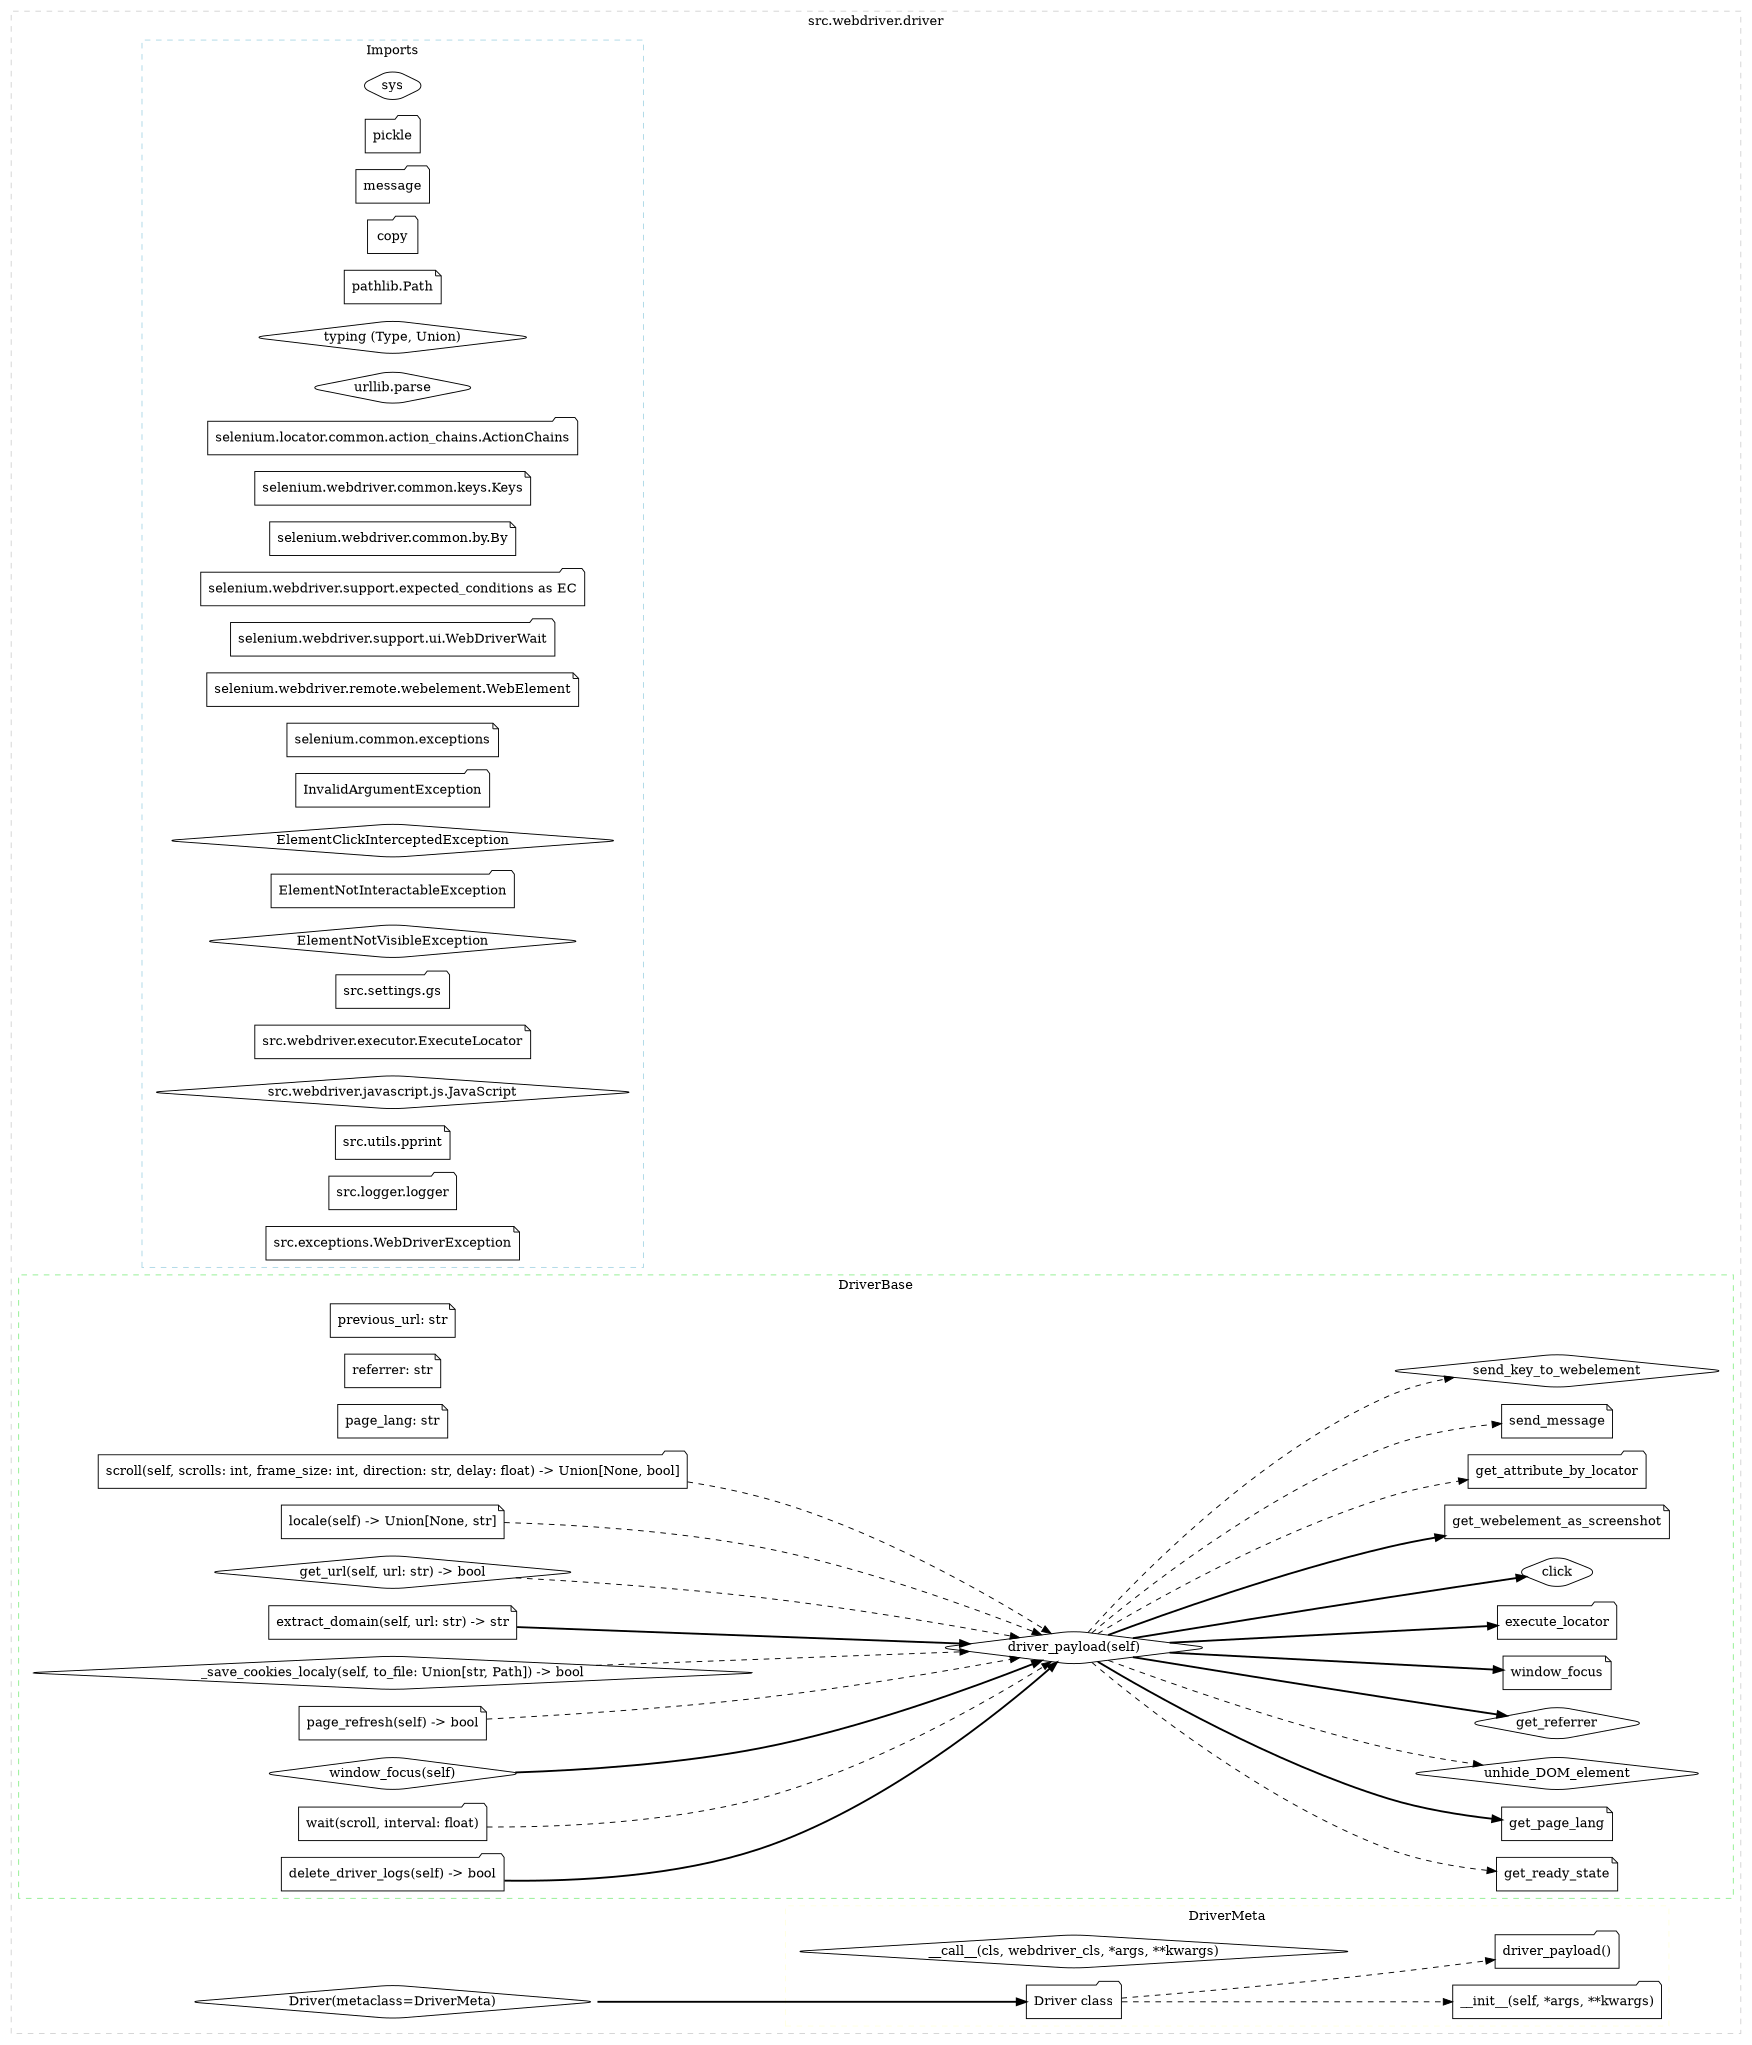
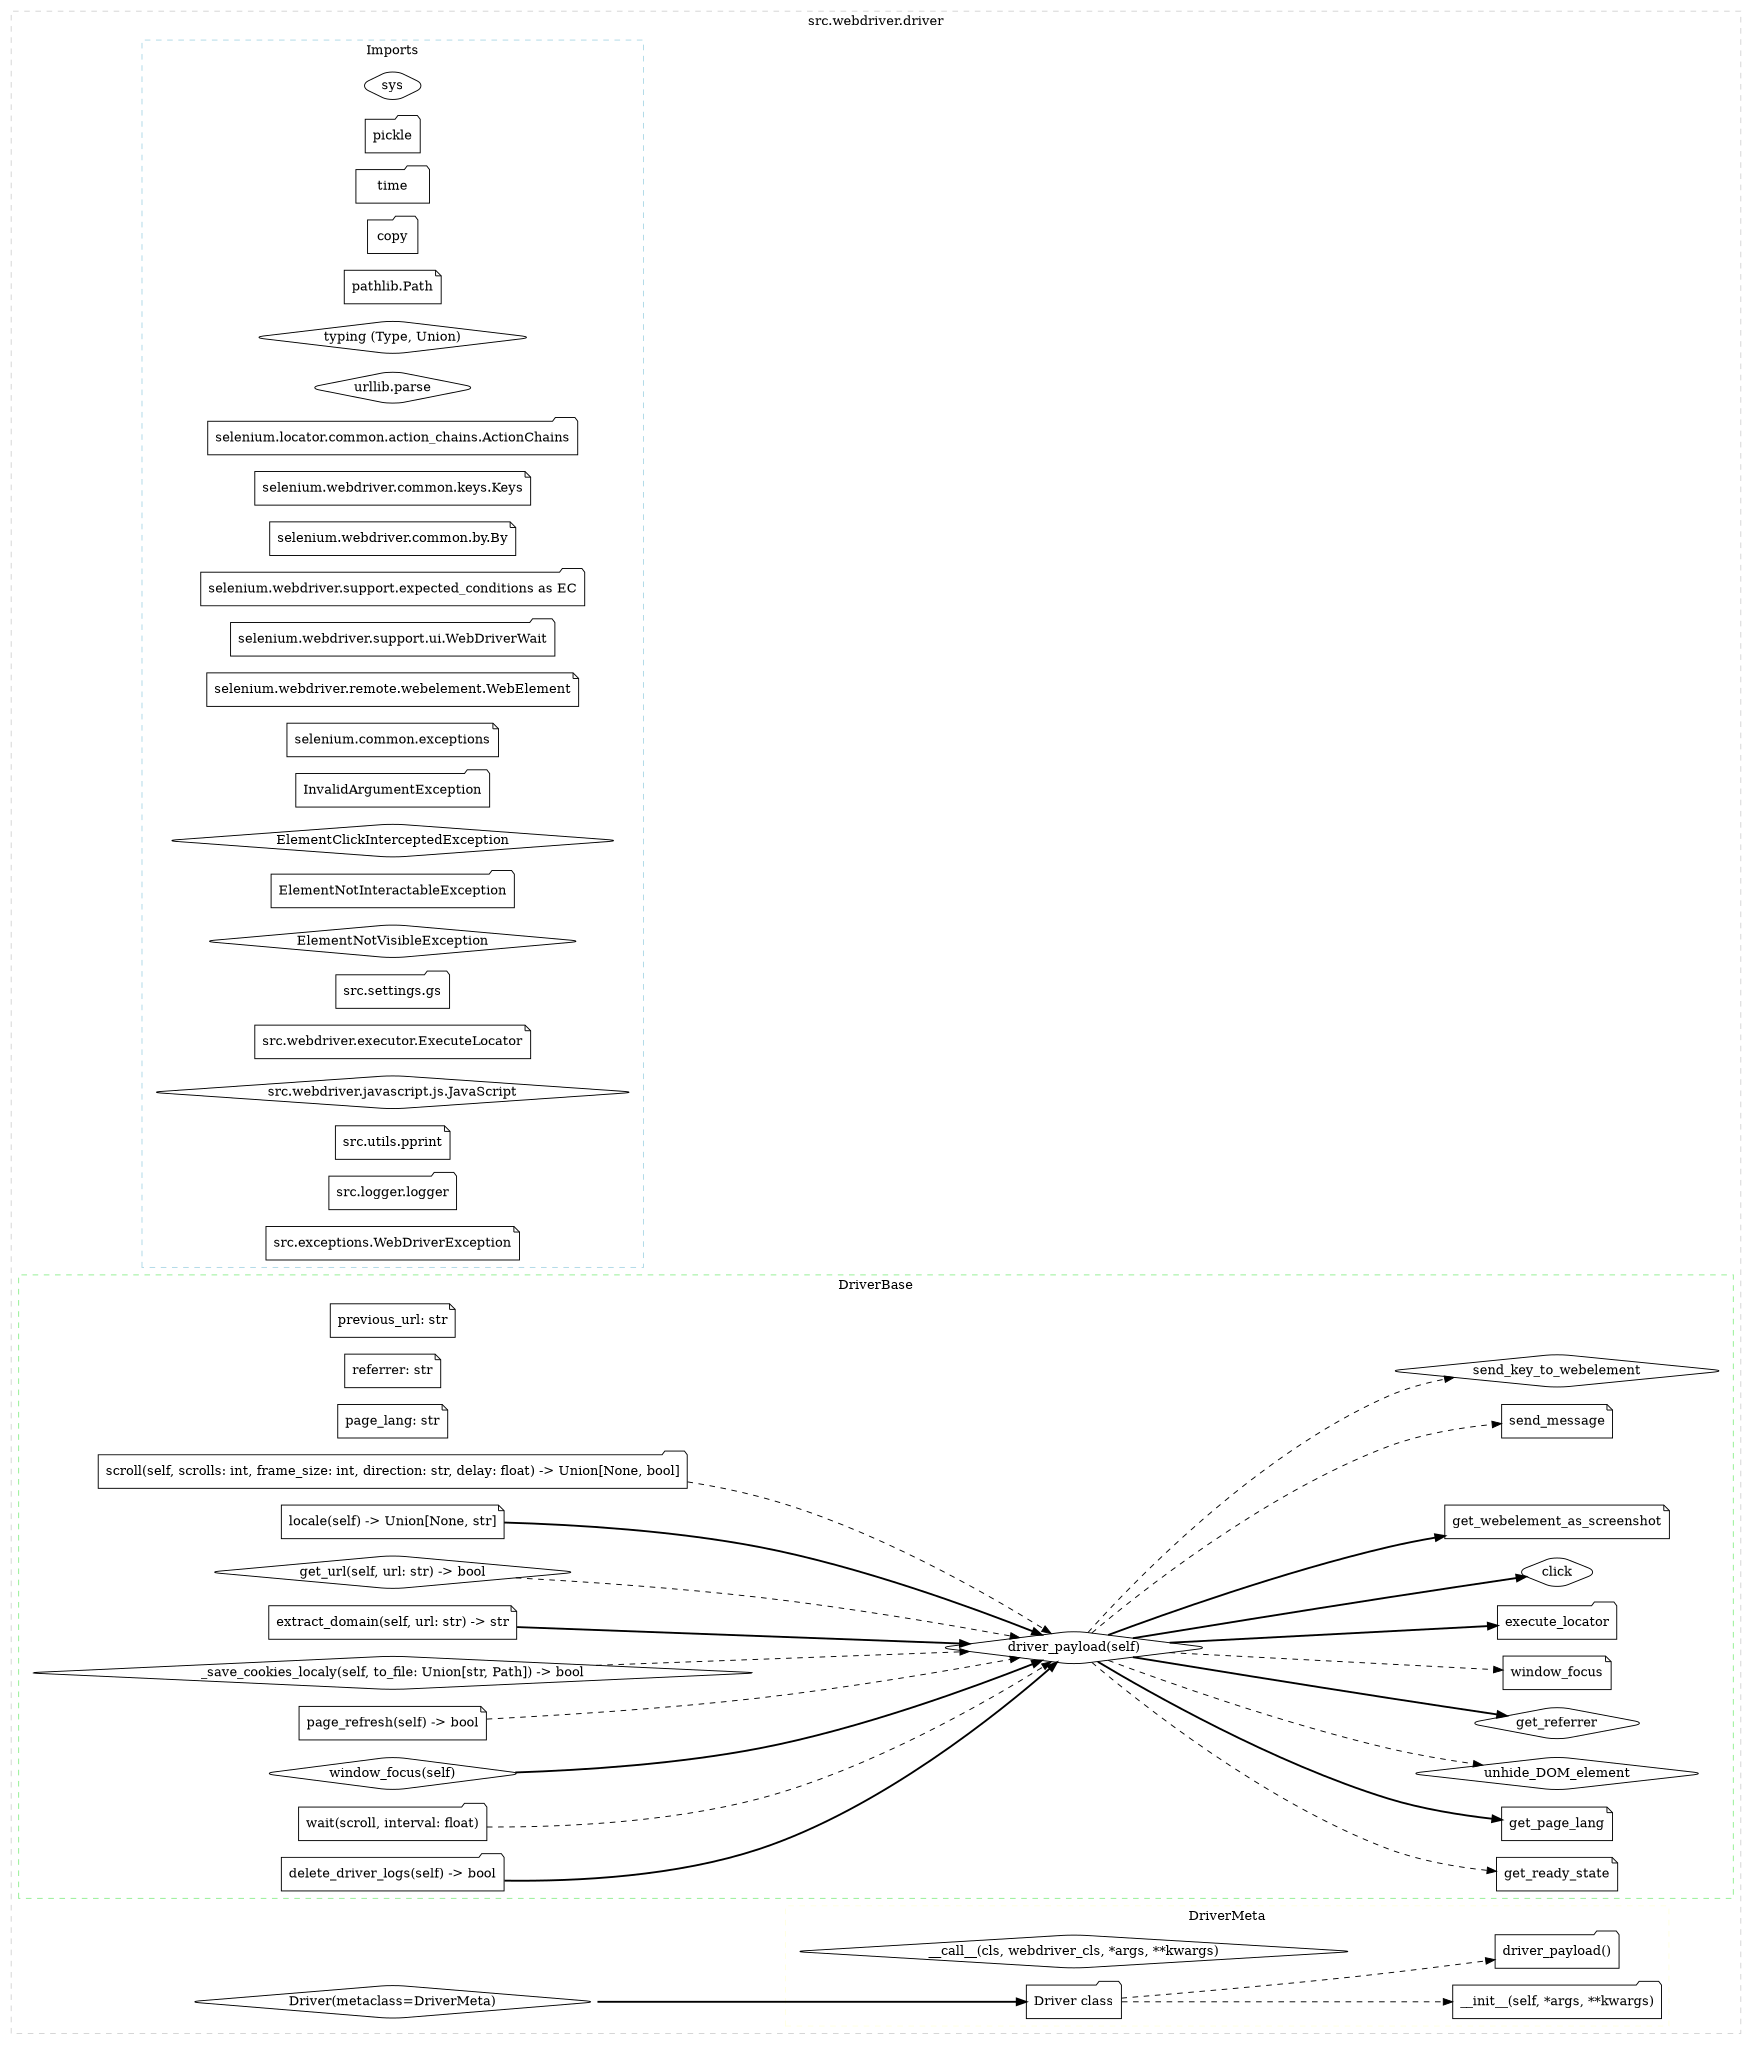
  digraph {
    rankdir=LR
    node [shape=note style=rounded]
    edge [style=dashed]
    sys [shape=diamond]
    pickle [shape=folder]
-   time [shape=folder label=message]
+   time [shape=folder]
    copy [shape=folder]
    n5 [label="pathlib.Path"]
    n6 [label="typing (Type, Union)" shape=diamond]
    n7 [label="urllib.parse" shape=diamond]
    n8 [label="selenium.locator.common.action_chains.ActionChains" shape=folder]
    n9 [label="selenium.webdriver.common.keys.Keys"]
    n10 [label="selenium.webdriver.common.by.By"]
    n11 [label="selenium.webdriver.support.expected_conditions as EC" shape=folder]
    n12 [label="selenium.webdriver.support.ui.WebDriverWait" shape=folder]
    n13 [label="selenium.webdriver.remote.webelement.WebElement"]
    n14 [label="selenium.common.exceptions"]
    n15 [label=InvalidArgumentException shape=folder]
    n16 [label=ElementClickInterceptedException shape=diamond]
    n17 [label=ElementNotInteractableException shape=folder]
    n18 [label=ElementNotVisibleException shape=diamond]
    n19 [label="src.settings.gs" shape=folder]
    n20 [label="src.webdriver.executor.ExecuteLocator"]
    n21 [label="src.webdriver.javascript.js.JavaScript" shape=diamond]
    n22 [label="src.utils.pprint"]
    n23 [label="src.logger.logger" shape=folder]
    n24 [label="src.exceptions.WebDriverException"]
    n25 [label="previous_url: str"]
    n26 [label="referrer: str"]
    n27 [label="page_lang: str"]
    n28 [label=get_ready_state]
    n29 [label=get_page_lang]
    n30 [label=unhide_DOM_element shape=diamond]
    n31 [label=get_referrer shape=diamond]
    n32 [label=window_focus]
    n33 [label=execute_locator shape=folder]
    n34 [label=click shape=diamond]
    n35 [label=get_webelement_as_screenshot]
-   n36 [label=get_attribute_by_locator shape=folder]
    n37 [label=send_message]
    n38 [label=send_key_to_webelement shape=diamond]
    n39 [label="driver_payload(self)" shape=diamond]
    n40 [label="scroll(self, scrolls: int, frame_size: int, direction: str, delay: float) -> Union[None, bool]" shape=folder]
    n41 [label="locale(self) -> Union[None, str]"]
    n42 [label="get_url(self, url: str) -> bool" shape=diamond]
    n43 [label="extract_domain(self, url: str) -> str"]
    n44 [label="_save_cookies_localy(self, to_file: Union[str, Path]) -> bool" shape=diamond]
    n45 [label="page_refresh(self) -> bool"]
    n46 [label="window_focus(self)" shape=diamond]
    n47 [label="wait(scroll, interval: float)" shape=folder]
    n48 [label="delete_driver_logs(self) -> bool" shape=folder]
    n49 [label="__call__(cls, webdriver_cls, *args, **kwargs)" shape=diamond]
    n50 [label="Driver class" shape=folder]
    n51 [label="__init__(self, *args, **kwargs)" shape=folder]
    n52 [label="driver_payload()" shape=folder]
    n53 [label="Driver(metaclass=DriverMeta)" shape=diamond]
    subgraph cluster_1 {
      color=lightgrey
      label="src.webdriver.driver"
      style=dashed
      n53
      subgraph cluster_2 {
        color=lightblue
        label=Imports
        style=dashed
        sys
        pickle
        time
        copy
        n5
        n6
        n7
        n8
        n9
        n10
        n11
        n12
        n13
        n14
        n15
        n16
        n17
        n18
        n19
        n20
        n21
        n22
        n23
        n24
      }
      subgraph cluster_3 {
        color=lightgreen
        label=DriverBase
        style=dashed
        n25
        n26
        n27
        n28
        n29
        n30
        n31
        n32
        n33
        n34
        n35
-       n36
        n37
        n38
        n39
        n40
        n41
        n42
        n43
        n44
        n45
        n46
        n47
        n48
      }
      subgraph cluster_4 {
        color=lightyellow
        label=DriverMeta
        style=dashed
        n49
        n50
        n51
        n52
      }
    }
    n39 -> n28
    n39 -> n29 [style=bold]
    n39 -> n30
    n39 -> n31 [style=bold]
-   n39 -> n32 [style=bold]
+   n39 -> n32
    n39 -> n33 [style=bold]
    n39 -> n34 [style=bold]
    n39 -> n35 [style=bold]
-   n39 -> n36
    n39 -> n37
    n39 -> n38
    n40 -> n39
-   n41 -> n39
+   n41 -> n39 [style=bold]
    n42 -> n39
    n43 -> n39 [style=bold]
    n44 -> n39
    n45 -> n39
    n46 -> n39 [style=bold]
    n47 -> n39
    n48 -> n39 [style=bold]
    n50 -> n51
    n50 -> n52
    n53 -> n50 [style=bold]
  }
